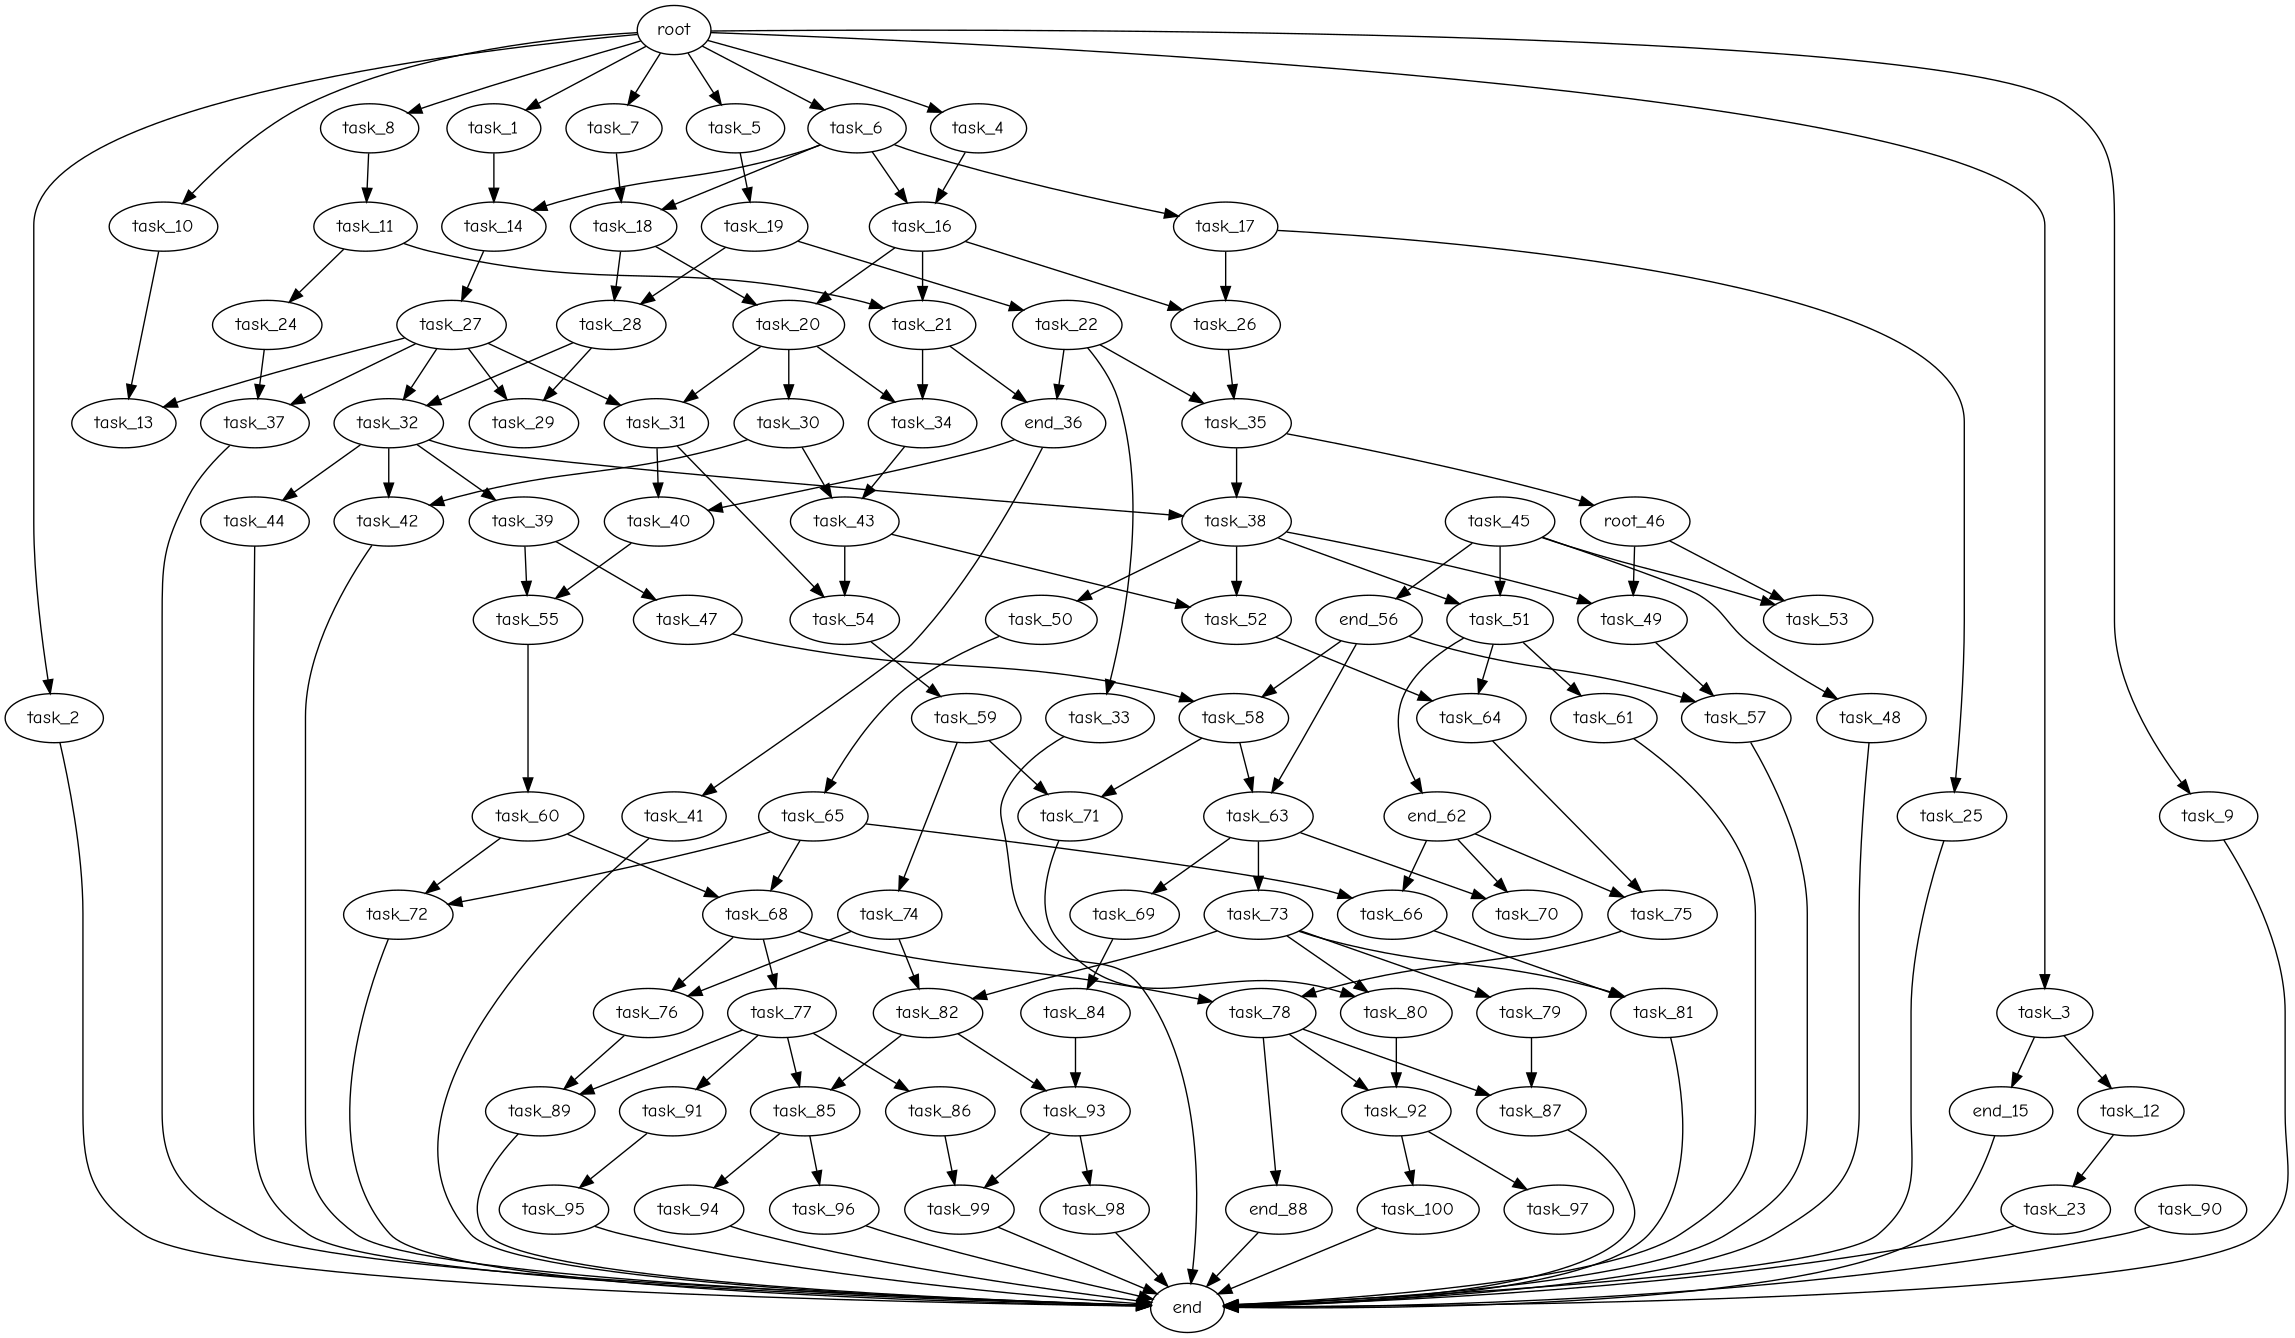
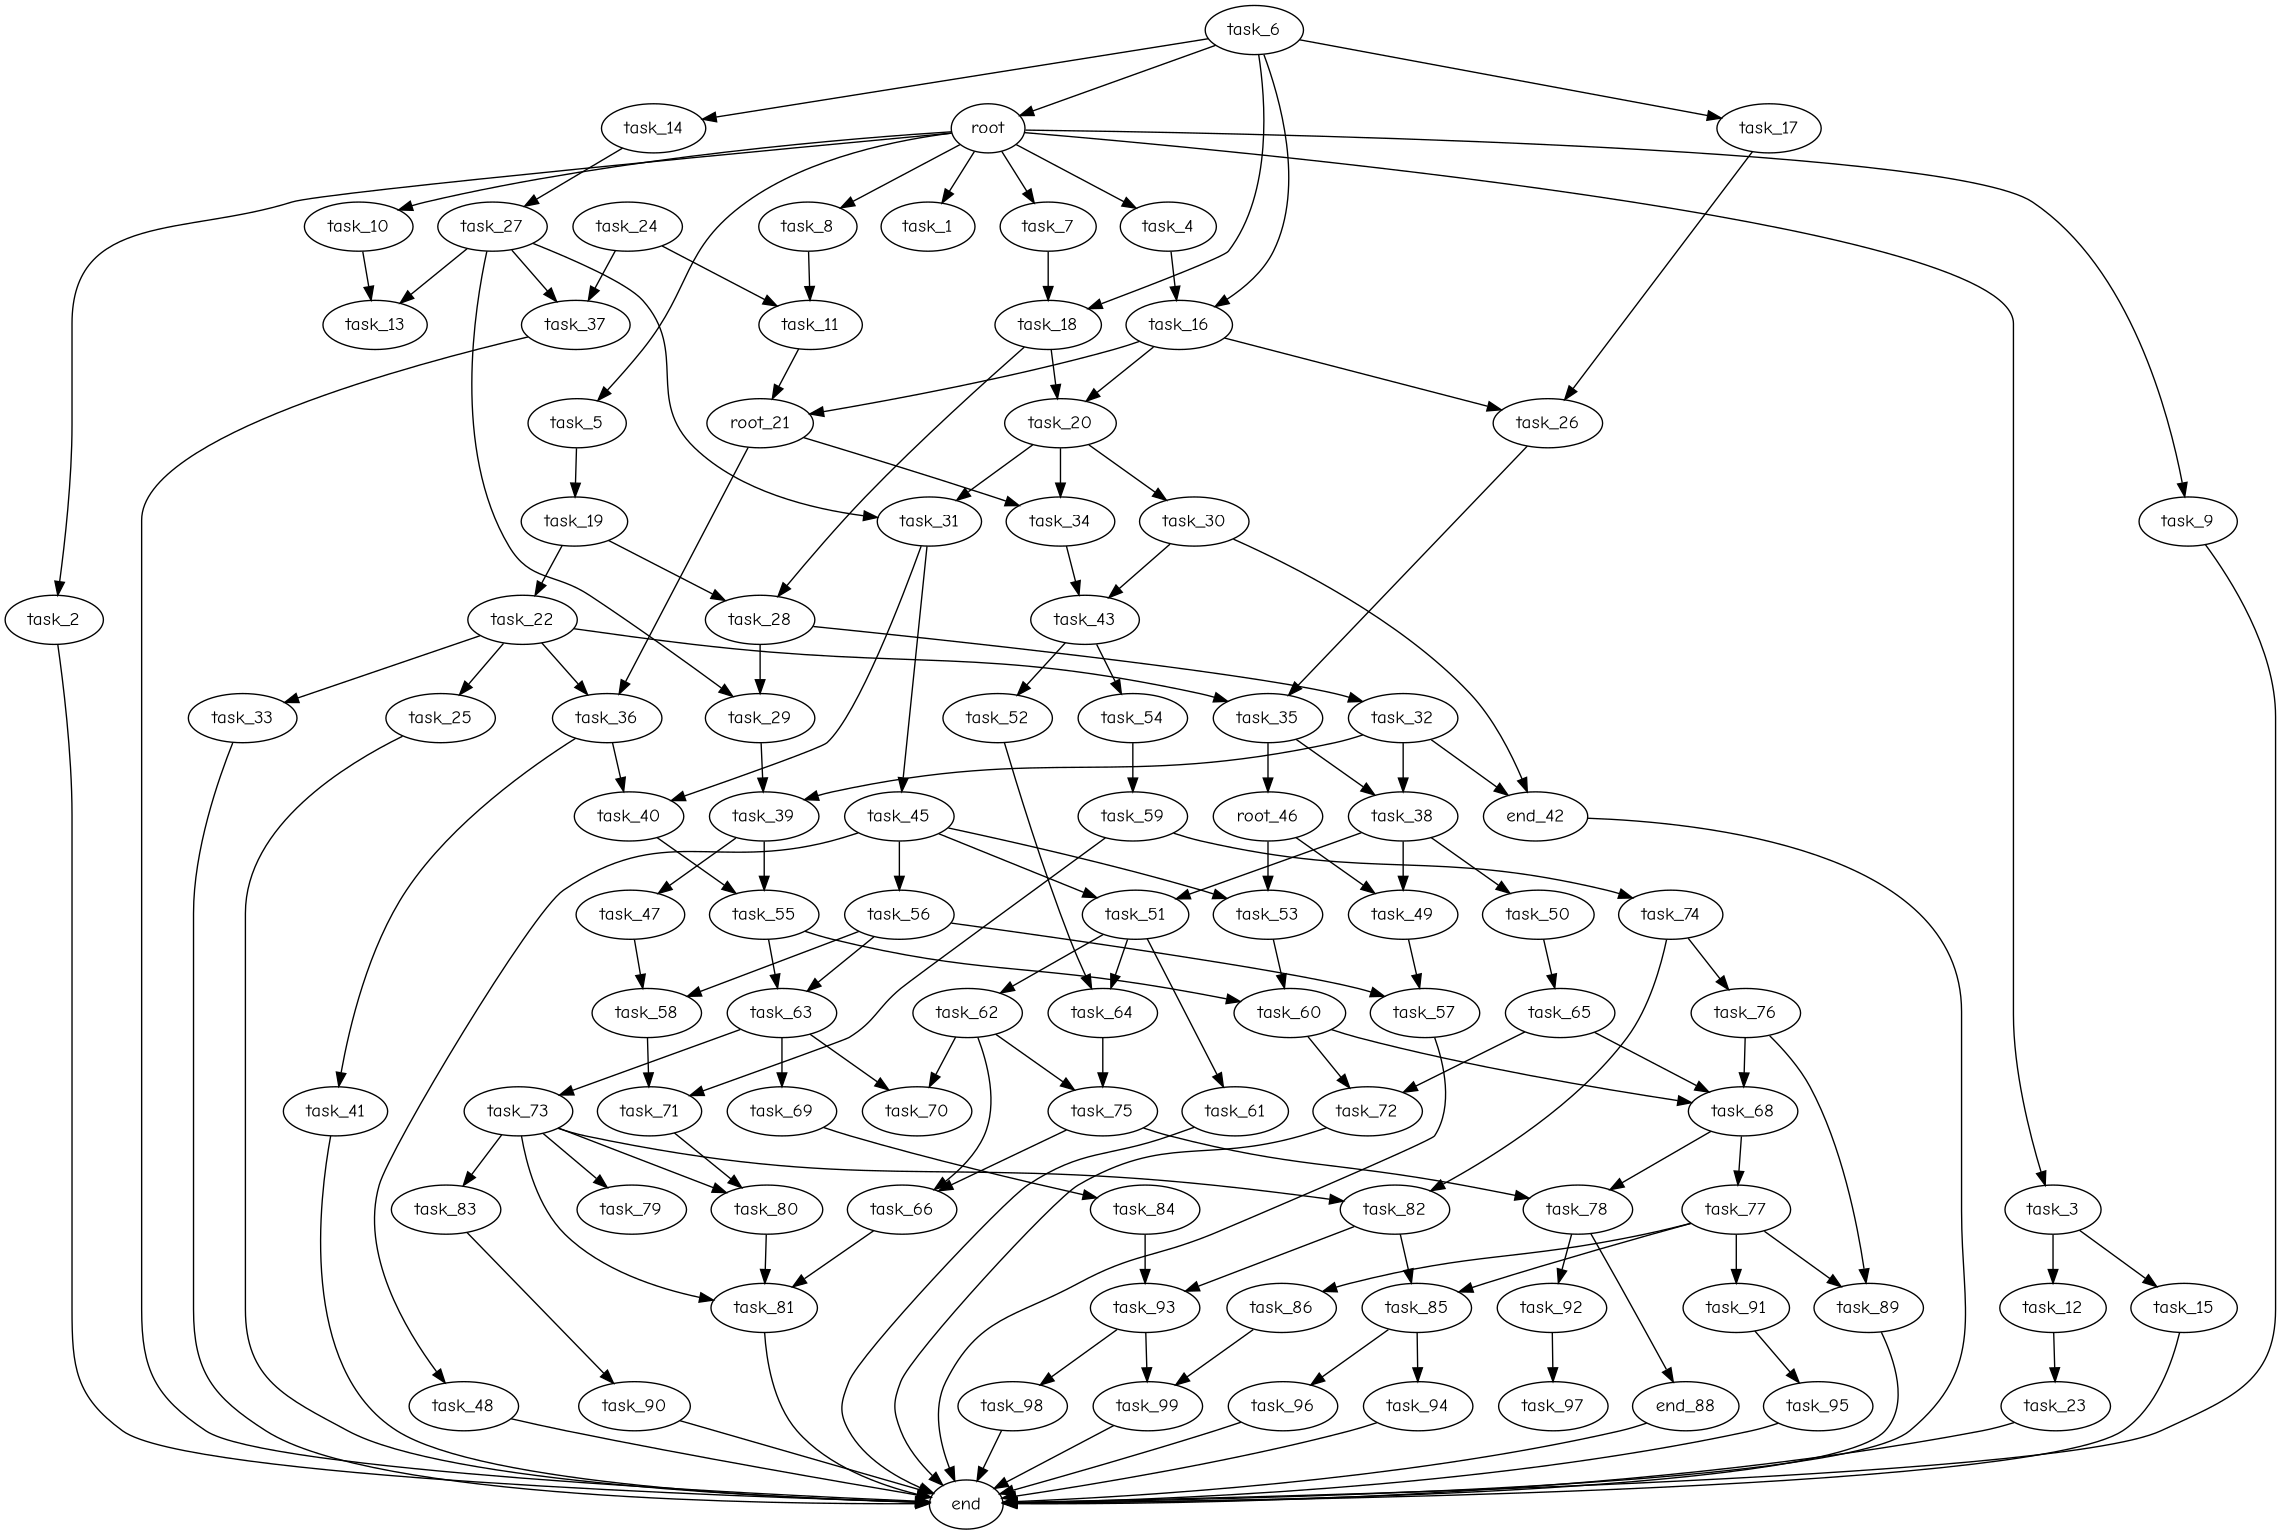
  digraph {
    fontname="Comic Neue"
    node [fontname="Comic Neue"]
    edge [fontname="Comic Neue"]
    task_27
    task_13
    task_37
    task_31
    task_29
    task_32
    task_10
    task_84
    task_93
    task_99
    task_98
    task_54
    task_59
    task_71
    task_74
    task_50
    task_65
    task_68
    task_66
    task_72
    task_58
    task_80
    task_14
    root
    task_1
    task_7
    task_9
    task_8
    task_2
    task_5
    task_3
    task_6
    task_4
    task_18
    end
    task_11
    task_19
-   task_15 [label=end_15]
+   task_15
    task_12
    task_17
    task_16
    task_77
    task_78
    task_76
    task_85
    task_91
    task_86
    task_89
-   task_87
    task_92
    n51 [label=end_88]
    task_82
    task_94
    task_96
    task_35
    task_38
    n57 [label=root_46]
    task_52
    task_51
    task_49
    task_53
    task_25
    task_26
    task_79
    task_24
    task_20
    task_28
    task_69
-   task_21
+   task_21 [label=root_21]
    task_34
    task_30
-   task_36 [label=end_36]
+   task_36
    task_22
    task_33
    task_41
    task_40
    task_23
    task_64
-   task_62 [label=end_62]
+   task_62
    task_61
    task_57
    task_70
    task_75
    task_81
    task_48
    task_43
    task_45
-   task_42
-   task_56 [label=end_56]
+   task_42 [label=end_42]
+   task_56
    task_63
    task_73
    task_90
    task_39
    task_55
    task_47
-   task_44
    task_97
-   task_100
    task_95
    task_60
+   task_83
    task_27 -> task_13
    task_27 -> task_37
    task_27 -> task_31
    task_27 -> task_29
-   task_27 -> task_32
    task_37 -> end
    task_31 -> task_40
-   task_31 -> task_54
+   task_31 -> task_45
+   task_29 -> task_39
    task_32 -> task_38
    task_32 -> task_42
    task_32 -> task_39
-   task_32 -> task_44
    task_10 -> task_13
    task_84 -> task_93
    task_93 -> task_99
    task_93 -> task_98
    task_99 -> end
    task_98 -> end
    task_54 -> task_59
    task_59 -> task_71
    task_59 -> task_74
    task_71 -> task_80
    task_74 -> task_76
    task_74 -> task_82
    task_50 -> task_65
    task_65 -> task_68
-   task_65 -> task_66
+   task_75 -> task_66
    task_65 -> task_72
    task_68 -> task_77
    task_68 -> task_78
-   task_68 -> task_76
+   task_76 -> task_68
    task_66 -> task_81
    task_72 -> end
    task_58 -> task_71
-   task_80 -> task_92
+   task_80 -> task_81
    task_14 -> task_27
    root -> task_10
    root -> task_1
    root -> task_7
    root -> task_9
    root -> task_8
    root -> task_2
    root -> task_5
    root -> task_3
-   root -> task_6
+   task_6 -> root
    root -> task_4
-   task_1 -> task_14
    task_7 -> task_18
    task_9 -> end
    task_8 -> task_11
    task_2 -> end
    task_5 -> task_19
    task_3 -> task_15
    task_3 -> task_12
    task_6 -> task_14
    task_6 -> task_18
    task_6 -> task_17
    task_6 -> task_16
    task_4 -> task_16
    task_18 -> task_20
    task_18 -> task_28
-   task_11 -> task_24
+   task_24 -> task_11
    task_11 -> task_21
    task_19 -> task_28
    task_19 -> task_22
    task_15 -> end
    task_12 -> task_23
-   task_17 -> task_25
+   task_22 -> task_25
    task_17 -> task_26
    task_16 -> task_26
    task_16 -> task_20
    task_16 -> task_21
    task_77 -> task_85
    task_77 -> task_91
    task_77 -> task_86
    task_77 -> task_89
-   task_78 -> task_87
    task_78 -> task_92
    task_78 -> n51
    task_76 -> task_89
    task_85 -> task_94
    task_85 -> task_96
    task_91 -> task_95
    task_86 -> task_99
    task_89 -> end
-   task_87 -> end
    task_92 -> task_97
-   task_92 -> task_100
    n51 -> end
    task_82 -> task_93
    task_82 -> task_85
    task_94 -> end
    task_96 -> end
    task_35 -> task_38
    task_35 -> n57
    task_38 -> task_50
-   task_38 -> task_52
    task_38 -> task_51
    task_38 -> task_49
    n57 -> task_49
    n57 -> task_53
    task_52 -> task_64
    task_51 -> task_64
    task_51 -> task_62
    task_51 -> task_61
    task_49 -> task_57
+   task_53 -> task_60
    task_25 -> end
    task_26 -> task_35
-   task_79 -> task_87
    task_24 -> task_37
    task_20 -> task_31
    task_20 -> task_34
    task_20 -> task_30
    task_28 -> task_29
    task_28 -> task_32
    task_69 -> task_84
    task_21 -> task_34
    task_21 -> task_36
    task_34 -> task_43
    task_30 -> task_43
    task_30 -> task_42
    task_36 -> task_41
    task_36 -> task_40
    task_22 -> task_35
    task_22 -> task_36
    task_22 -> task_33
    task_33 -> end
    task_41 -> end
    task_40 -> task_55
    task_23 -> end
    task_64 -> task_75
    task_62 -> task_66
    task_62 -> task_70
    task_62 -> task_75
    task_61 -> end
    task_57 -> end
    task_75 -> task_78
    task_81 -> end
    task_48 -> end
    task_43 -> task_54
    task_43 -> task_52
    task_45 -> task_51
    task_45 -> task_53
    task_45 -> task_48
    task_45 -> task_56
    task_42 -> end
    task_56 -> task_58
    task_56 -> task_57
    task_56 -> task_63
    task_63 -> task_69
    task_63 -> task_70
    task_63 -> task_73
    task_73 -> task_80
    task_73 -> task_82
    task_73 -> task_79
    task_73 -> task_81
+   task_73 -> task_83
    task_90 -> end
    task_39 -> task_55
    task_39 -> task_47
-   task_58 -> task_63
+   task_55 -> task_63
    task_55 -> task_60
    task_47 -> task_58
-   task_44 -> end
-   task_100 -> end
    task_95 -> end
    task_60 -> task_68
    task_60 -> task_72
+   task_83 -> task_90
  }
